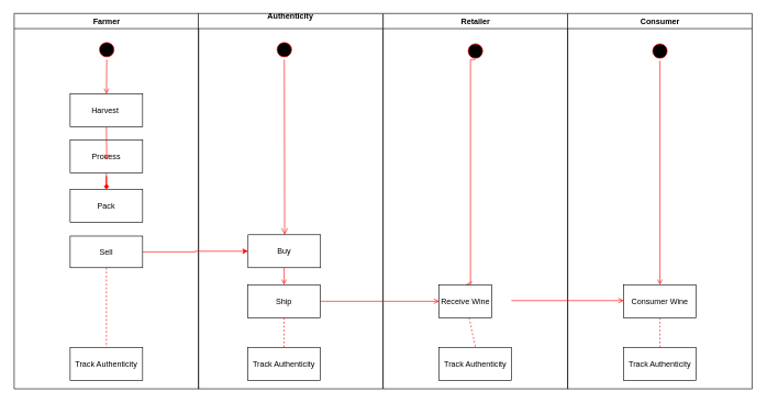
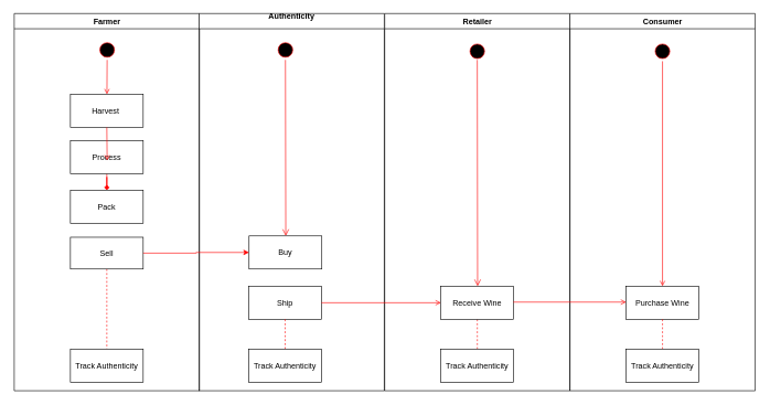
  <mxCell id="0" />
  <mxCell id="1" parent="0" />
  <mxCell id="2" value="Farmer" style="swimlane;whiteSpace=wrap" parent="1" vertex="1"><mxGeometry x="20.5" y="20" width="280" height="570" as="geometry" /></mxCell>
  <mxCell id="3" value="" style="ellipse;shape=startState;fillColor=#000000;strokeColor=#ff0000;" parent="2" vertex="1"><mxGeometry x="125.5" y="40" width="30" height="30" as="geometry" /></mxCell>
  <mxCell id="4" value="" style="endArrow=open;strokeColor=#FF0000;endFill=1;rounded=0;exitX=0.5;exitY=1;exitDx=0;exitDy=0;" parent="2" source="3" target="5" edge="1"><mxGeometry relative="1" as="geometry"><mxPoint x="140" y="132" as="sourcePoint" /><mxPoint x="115.5" y="322" as="targetPoint" /></mxGeometry></mxCell>
  <mxCell id="5" value="Harvest " style="" parent="2" vertex="1"><mxGeometry x="85" y="122" width="110" height="50" as="geometry" /></mxCell>
  <mxCell id="6" value="" style="endArrow=none;strokeColor=#FF0000;endFill=0;rounded=0;dashed=1;entryX=0.5;entryY=0;entryDx=0;entryDy=0;exitX=0.5;exitY=1;exitDx=0;exitDy=0;" parent="2" source="11" target="7" edge="1"><mxGeometry relative="1" as="geometry"><mxPoint x="140.5" y="362" as="sourcePoint" /><mxPoint x="140.5" y="462" as="targetPoint" /></mxGeometry></mxCell>
  <mxCell id="7" value="Track Authenticity" style="" parent="2" vertex="1"><mxGeometry x="85" y="507" width="110" height="50" as="geometry" /></mxCell>
  <mxCell id="8" value="" style="edgeStyle=orthogonalEdgeStyle;rounded=0;orthogonalLoop=1;jettySize=auto;html=1;strokeColor=#FF0000;endArrow=diamond;" edge="1" parent="2" source="9" target="10"><mxGeometry relative="1" as="geometry" /></mxCell>
  <mxCell id="9" value="Process" style="" parent="2" vertex="1"><mxGeometry x="85" y="192" width="110" height="50" as="geometry" /></mxCell>
  <mxCell id="10" value="Pack" style="strokeColor=#000000;" vertex="1" parent="2"><mxGeometry x="85" y="267" width="110" height="50" as="geometry" /></mxCell>
  <mxCell id="11" value="Sell" style="" vertex="1" parent="2"><mxGeometry x="85" y="338" width="110" height="48" as="geometry" /></mxCell>
  <mxCell id="12" value="" style="endArrow=open;strokeColor=#FF0000;endFill=1;rounded=0;exitX=0.5;exitY=1;exitDx=0;exitDy=0;" parent="2" source="5" edge="1"><mxGeometry relative="1" as="geometry"><mxPoint x="140.661" y="220" as="sourcePoint" /><mxPoint x="140.5" y="222" as="targetPoint" /></mxGeometry></mxCell>
  <mxCell id="13" value="Authenticity&#10;" style="swimlane;whiteSpace=wrap" parent="1" vertex="1"><mxGeometry x="300" y="20" width="280" height="570" as="geometry"><mxRectangle x="444.5" y="128" width="90" height="23" as="alternateBounds" /></mxGeometry></mxCell>
  <mxCell id="14" value="" style="ellipse;shape=startState;fillColor=#000000;strokeColor=#ff0000;" parent="13" vertex="1"><mxGeometry x="115.5" y="40" width="30" height="30" as="geometry" /></mxCell>
  <mxCell id="15" value="" style="edgeStyle=elbowEdgeStyle;elbow=horizontal;verticalAlign=bottom;endArrow=open;endSize=8;strokeColor=#FF0000;endFill=1;rounded=0;entryX=0.5;entryY=0;entryDx=0;entryDy=0;" parent="13" source="14" target="16" edge="1"><mxGeometry x="40" y="20" as="geometry"><mxPoint x="130" y="222" as="targetPoint" /></mxGeometry></mxCell>
  <mxCell id="16" value="Buy" style="" parent="13" vertex="1"><mxGeometry x="75.5" y="336" width="110" height="50" as="geometry" /></mxCell>
  <mxCell id="17" value="Ship" style="" parent="13" vertex="1"><mxGeometry x="75" y="412" width="110" height="50" as="geometry" /></mxCell>
- <mxCell id="18" value="" style="endArrow=open;strokeColor=#FF0000;endFill=1;rounded=0" parent="13" source="16" target="17" edge="1"><mxGeometry relative="1" as="geometry" /></mxCell>
  <mxCell id="19" value="" style="endArrow=none;strokeColor=#FF0000;endFill=0;rounded=0;dashed=1" parent="13" source="17" edge="1"><mxGeometry relative="1" as="geometry"><mxPoint x="130.093" y="507" as="targetPoint" /></mxGeometry></mxCell>
  <mxCell id="20" value="Track Authenticity" style="" parent="13" vertex="1"><mxGeometry x="75" y="507" width="110" height="50" as="geometry" /></mxCell>
  <mxCell id="21" value="Retailer" style="swimlane;whiteSpace=wrap" parent="1" vertex="1"><mxGeometry x="580.5" y="20" width="280" height="570" as="geometry"><mxRectangle x="444.5" y="128" width="90" height="23" as="alternateBounds" /></mxGeometry></mxCell>
  <mxCell id="22" value="" style="ellipse;shape=startState;fillColor=#000000;strokeColor=#ff0000;" parent="21" vertex="1"><mxGeometry x="125" y="42" width="30" height="30" as="geometry" /></mxCell>
  <mxCell id="23" value="" style="endArrow=none;strokeColor=#FF0000;endFill=0;rounded=0;dashed=1;" parent="21" source="26" edge="1"><mxGeometry relative="1" as="geometry"><mxPoint x="140.5" y="372" as="sourcePoint" /><mxPoint x="140.078" y="507" as="targetPoint" /></mxGeometry></mxCell>
  <mxCell id="24" value="" style="edgeStyle=elbowEdgeStyle;elbow=horizontal;verticalAlign=bottom;endArrow=open;endSize=8;strokeColor=#FF0000;endFill=1;rounded=0;entryX=0.5;entryY=0;entryDx=0;entryDy=0;" parent="21" target="26" edge="1"><mxGeometry x="-1119" y="-236" as="geometry"><mxPoint x="205.5" y="292" as="targetPoint" /><mxPoint x="140" y="70" as="sourcePoint" /></mxGeometry></mxCell>
  <mxCell id="25" value="Track Authenticity" style="" parent="21" vertex="1"><mxGeometry x="85" y="507" width="110" height="50" as="geometry" /></mxCell>
- <mxCell id="26" value="Receive Wine" style="" parent="21" vertex="1"><mxGeometry x="85" y="412" width="80" height="50" as="geometry" /></mxCell>
+ <mxCell id="26" value="Receive Wine" style="" parent="21" vertex="1"><mxGeometry x="85" y="412" width="110" height="50" as="geometry" /></mxCell>
  <mxCell id="27" value="Consumer" style="swimlane;whiteSpace=wrap" parent="1" vertex="1"><mxGeometry x="860.5" y="20" width="280" height="570" as="geometry"><mxRectangle x="444.5" y="128" width="90" height="23" as="alternateBounds" /></mxGeometry></mxCell>
  <mxCell id="28" value="" style="ellipse;shape=startState;fillColor=#000000;strokeColor=#ff0000;" parent="27" vertex="1"><mxGeometry x="125" y="42" width="30" height="30" as="geometry" /></mxCell>
- <mxCell id="29" value="Consumer Wine" style="" parent="27" vertex="1"><mxGeometry x="85" y="412" width="110" height="50" as="geometry" /></mxCell>
+ <mxCell id="29" value="Purchase Wine" style="" parent="27" vertex="1"><mxGeometry x="85" y="412" width="110" height="50" as="geometry" /></mxCell>
  <mxCell id="30" value="" style="endArrow=open;strokeColor=#FF0000;endFill=1;rounded=0;exitX=0.5;exitY=1;exitDx=0;exitDy=0;entryX=0.5;entryY=0;entryDx=0;entryDy=0;" parent="27" source="28" target="29" edge="1"><mxGeometry relative="1" as="geometry"><mxPoint x="140.5" y="92" as="sourcePoint" /><mxPoint x="140" y="337" as="targetPoint" /></mxGeometry></mxCell>
  <mxCell id="31" value="" style="endArrow=none;strokeColor=#FF0000;endFill=0;rounded=0;dashed=1" parent="27" source="29" edge="1"><mxGeometry relative="1" as="geometry"><mxPoint x="140" y="507" as="targetPoint" /></mxGeometry></mxCell>
  <mxCell id="32" value="" style="endArrow=open;strokeColor=#FF0000;endFill=1;rounded=0;exitX=1;exitY=0.5;exitDx=0;exitDy=0;" parent="27" edge="1"><mxGeometry relative="1" as="geometry"><mxPoint x="-85.5" y="436" as="sourcePoint" /><mxPoint x="85" y="436" as="targetPoint" /></mxGeometry></mxCell>
  <mxCell id="33" value="Track Authenticity" style="" parent="27" vertex="1"><mxGeometry x="85" y="507" width="110" height="50" as="geometry" /></mxCell>
  <mxCell id="34" value="" style="endArrow=open;strokeColor=#FF0000;endFill=1;rounded=0;entryX=0;entryY=0.5;entryDx=0;entryDy=0;exitX=1;exitY=0.5;exitDx=0;exitDy=0;" parent="1" source="17" edge="1" target="26"><mxGeometry relative="1" as="geometry"><mxPoint x="485" y="389" as="sourcePoint" /><mxPoint x="666" y="407" as="targetPoint" /></mxGeometry></mxCell>
  <mxCell id="35" style="edgeStyle=orthogonalEdgeStyle;rounded=0;orthogonalLoop=1;jettySize=auto;html=1;exitX=1;exitY=0.5;exitDx=0;exitDy=0;entryX=0;entryY=0.5;entryDx=0;entryDy=0;strokeColor=#FF0000;" edge="1" parent="1" source="11" target="16"><mxGeometry relative="1" as="geometry" /></mxCell>
